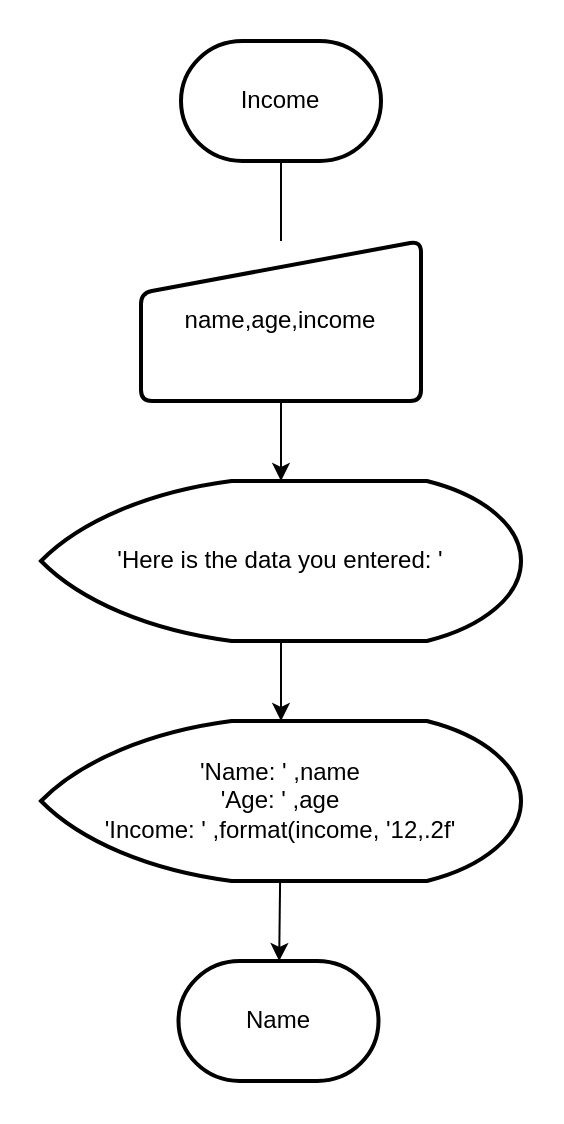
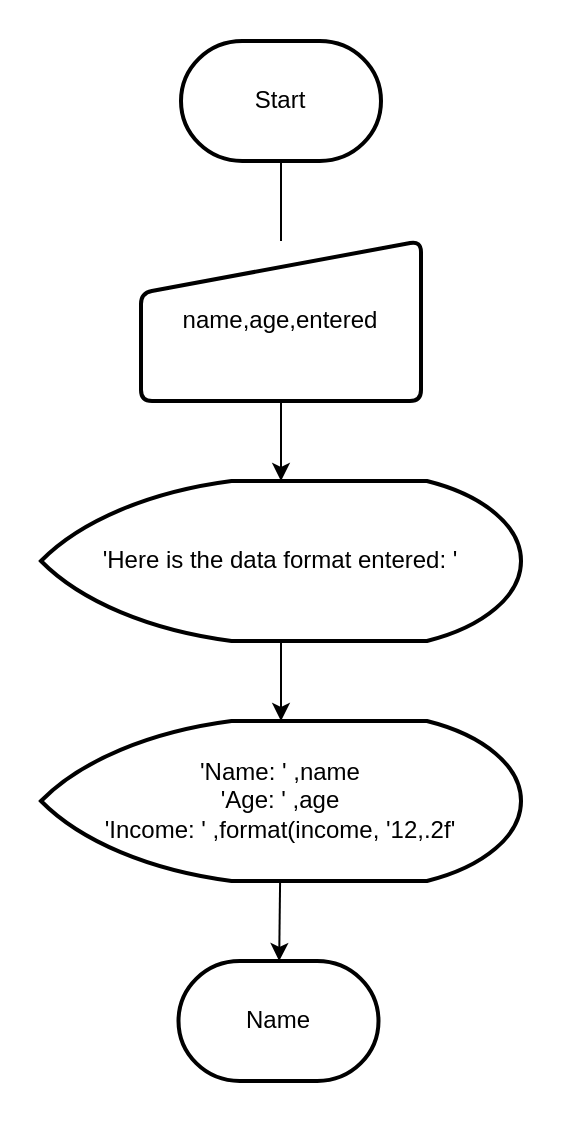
  <mxCell id="0" />
  <mxCell id="1" parent="0" />
  <mxCell id="2" value="" style="edgeStyle=none;html=1;endArrow=none;" edge="1" parent="1" source="3" target="5"><mxGeometry relative="1" as="geometry" /></mxCell>
- <mxCell id="3" value="Income" style="strokeWidth=2;html=1;shape=mxgraph.flowchart.terminator;whiteSpace=wrap;" vertex="1" parent="1"><mxGeometry x="90" y="20" width="100" height="60" as="geometry" /></mxCell>
+ <mxCell id="3" value="Start" style="strokeWidth=2;html=1;shape=mxgraph.flowchart.terminator;whiteSpace=wrap;" vertex="1" parent="1"><mxGeometry x="90" y="20" width="100" height="60" as="geometry" /></mxCell>
  <mxCell id="4" value="" style="edgeStyle=none;html=1;" edge="1" parent="1" source="5" target="7"><mxGeometry relative="1" as="geometry" /></mxCell>
- <mxCell id="5" value="name,age,income" style="html=1;strokeWidth=2;shape=manualInput;whiteSpace=wrap;rounded=1;size=26;arcSize=11;" vertex="1" parent="1"><mxGeometry x="70" y="120" width="140" height="80" as="geometry" /></mxCell>
+ <mxCell id="5" value="name,age,entered" style="html=1;strokeWidth=2;shape=manualInput;whiteSpace=wrap;rounded=1;size=26;arcSize=11;" vertex="1" parent="1"><mxGeometry x="70" y="120" width="140" height="80" as="geometry" /></mxCell>
  <mxCell id="6" value="" style="edgeStyle=none;html=1;" edge="1" parent="1" source="7" target="9"><mxGeometry relative="1" as="geometry" /></mxCell>
- <mxCell id="7" value="'Here is the data you entered: '" style="strokeWidth=2;html=1;shape=mxgraph.flowchart.display;whiteSpace=wrap;" vertex="1" parent="1"><mxGeometry x="20" y="240" width="240" height="80" as="geometry" /></mxCell>
+ <mxCell id="7" value="'Here is the data format entered: '" style="strokeWidth=2;html=1;shape=mxgraph.flowchart.display;whiteSpace=wrap;" vertex="1" parent="1"><mxGeometry x="20" y="240" width="240" height="80" as="geometry" /></mxCell>
  <mxCell id="8" value="" style="edgeStyle=none;html=1;" edge="1" parent="1" source="9" target="10"><mxGeometry relative="1" as="geometry" /></mxCell>
  <mxCell id="9" value="'Name: ' ,name&lt;br&gt;'Age: ' ,age&lt;br&gt;'Income: ' ,format(income, '12,.2f'" style="strokeWidth=2;html=1;shape=mxgraph.flowchart.display;whiteSpace=wrap;" vertex="1" parent="1"><mxGeometry x="20" y="360" width="240" height="80" as="geometry" /></mxCell>
  <mxCell id="10" value="Name" style="strokeWidth=2;html=1;shape=mxgraph.flowchart.terminator;whiteSpace=wrap;" vertex="1" parent="1"><mxGeometry x="88.75" y="480" width="100" height="60" as="geometry" /></mxCell>
